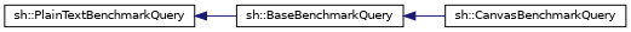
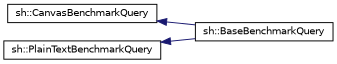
  digraph {
    rankdir=LR
    node [color=black fillcolor=white fontname=Helvetica fontsize=10 shape=record style=filled]
    edge [color=midnightblue dir=back fontname=Helvetica fontsize=10 labelfontname=Helvetica labelfontsize=10 style=solid]
    n1 [height=0.2 label="sh::BaseBenchmarkQuery" width=0.4]
    n2 [height=0.2 label="sh::CanvasBenchmarkQuery" width=0.4]
    n3 [height=0.2 label="sh::PlainTextBenchmarkQuery" width=0.4]
-   n1 -> n2
+   n2 -> n1
    n3 -> n1
  }
